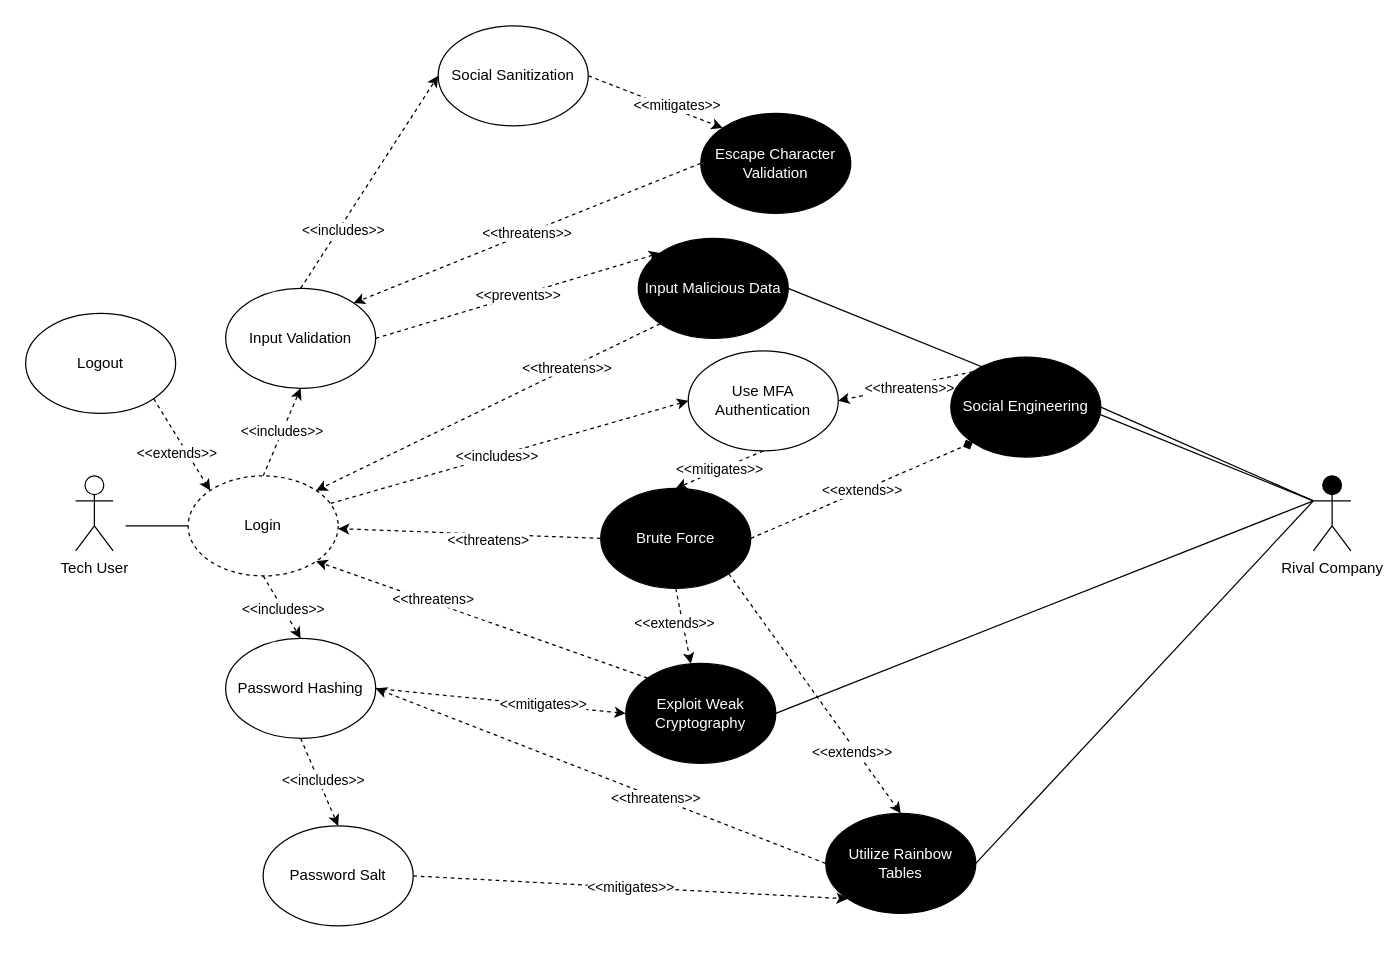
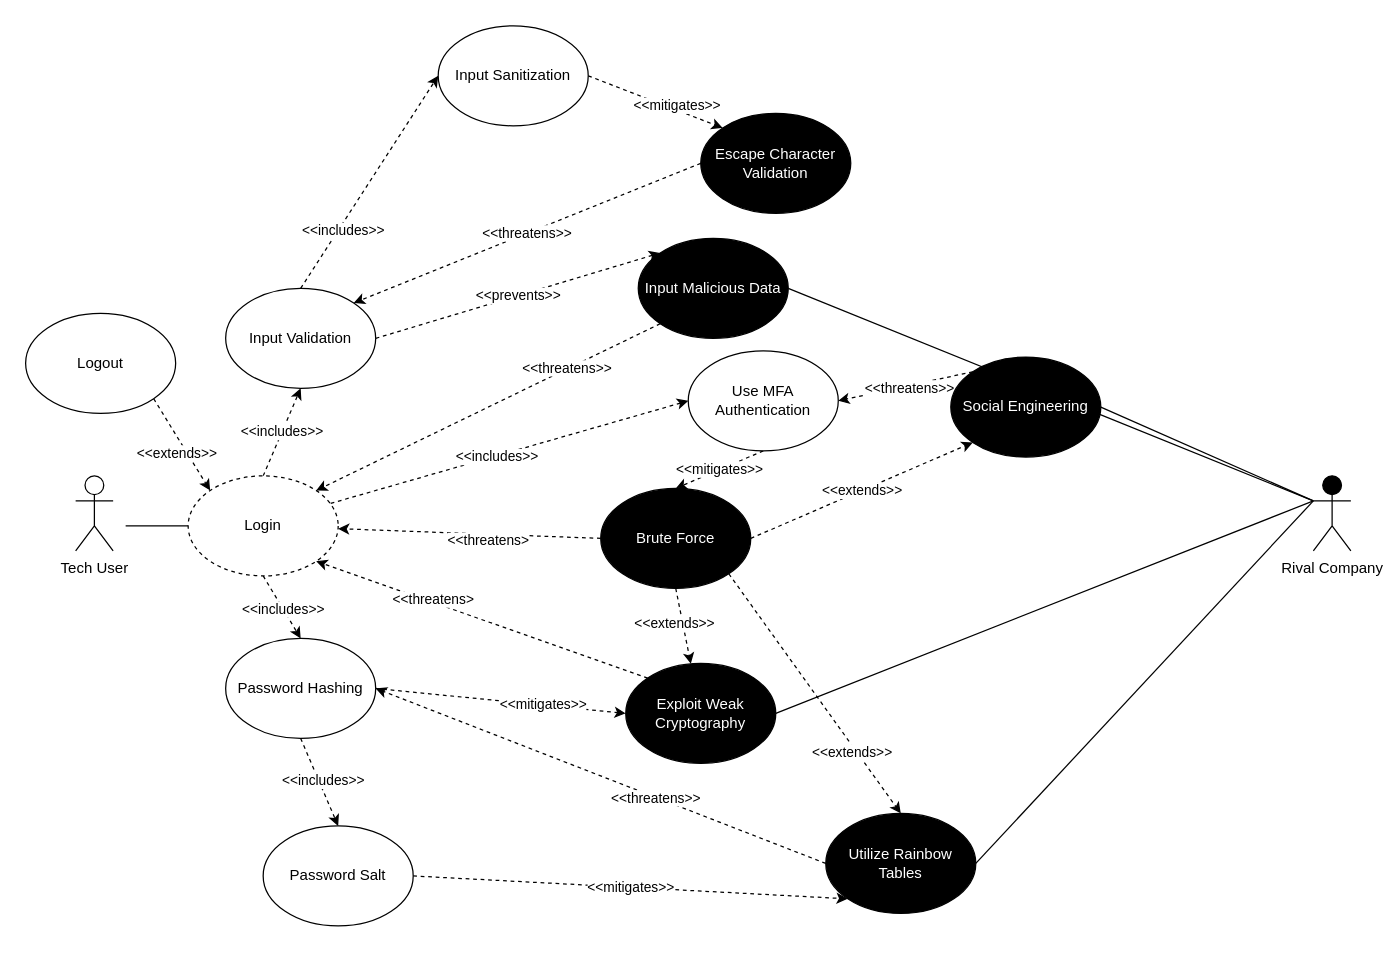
  <mxCell id="0" />
  <mxCell id="1" parent="0" />
  <mxCell id="2" value="Rival Company" style="shape=umlActor;verticalLabelPosition=bottom;verticalAlign=top;html=1;outlineConnect=0;fillColor=#000000;" parent="1" vertex="1"><mxGeometry x="1050" y="380" width="30" height="60" as="geometry" /></mxCell>
  <mxCell id="3" value="Tech User" style="shape=umlActor;verticalLabelPosition=bottom;verticalAlign=top;html=1;outlineConnect=0;fillColor=#FFFFFF;" parent="1" vertex="1"><mxGeometry x="60" y="380" width="30" height="60" as="geometry" /></mxCell>
  <mxCell id="4" style="rounded=0;orthogonalLoop=1;jettySize=auto;html=1;exitX=0.5;exitY=1;exitDx=0;exitDy=0;entryX=0.5;entryY=0;entryDx=0;entryDy=0;dashed=1;" parent="1" source="8" target="20" edge="1"><mxGeometry relative="1" as="geometry" /></mxCell>
  <mxCell id="5" value="&amp;lt;&amp;lt;includes&amp;gt;&amp;gt;" style="edgeLabel;html=1;align=center;verticalAlign=middle;resizable=0;points=[];" parent="4" vertex="1" connectable="0"><mxGeometry x="0.05" relative="1" as="geometry"><mxPoint as="offset" /></mxGeometry></mxCell>
  <mxCell id="6" style="edgeStyle=none;rounded=0;orthogonalLoop=1;jettySize=auto;html=1;exitX=0;exitY=0.5;exitDx=0;exitDy=0;endArrow=none;endFill=0;" parent="1" source="8" edge="1"><mxGeometry relative="1" as="geometry"><mxPoint x="100" y="420" as="targetPoint" /></mxGeometry></mxCell>
  <mxCell id="7" value="&amp;lt;&amp;lt;includes&amp;gt;&amp;gt;" style="edgeStyle=none;rounded=0;orthogonalLoop=1;jettySize=auto;html=1;exitX=0.5;exitY=0;exitDx=0;exitDy=0;entryX=0.5;entryY=1;entryDx=0;entryDy=0;dashed=1;" edge="1" parent="1" source="8" target="15"><mxGeometry relative="1" as="geometry" /></mxCell>
  <mxCell id="8" value="Login" style="ellipse;whiteSpace=wrap;html=1;fillColor=#FFFFFF;dashed=1;" parent="1" vertex="1"><mxGeometry x="150" y="380" width="120" height="80" as="geometry" /></mxCell>
  <mxCell id="9" style="edgeStyle=none;rounded=0;orthogonalLoop=1;jettySize=auto;html=1;exitX=1;exitY=0.5;exitDx=0;exitDy=0;entryX=0;entryY=0;entryDx=0;entryDy=0;dashed=1;" parent="1" source="11" target="24" edge="1"><mxGeometry relative="1" as="geometry" /></mxCell>
  <mxCell id="10" value="&lt;div&gt;&amp;lt;&amp;lt;mitigates&amp;gt;&amp;gt;&lt;/div&gt;" style="edgeLabel;html=1;align=center;verticalAlign=middle;resizable=0;points=[];" parent="9" vertex="1" connectable="0"><mxGeometry x="0.28" y="4" relative="1" as="geometry"><mxPoint as="offset" /></mxGeometry></mxCell>
- <mxCell id="11" value="&lt;div&gt;Social Sanitization&lt;/div&gt;" style="ellipse;whiteSpace=wrap;html=1;fillColor=#FFFFFF;" parent="1" vertex="1"><mxGeometry x="350" y="20" width="120" height="80" as="geometry" /></mxCell>
+ <mxCell id="11" value="&lt;div&gt;Input Sanitization&lt;/div&gt;" style="ellipse;whiteSpace=wrap;html=1;fillColor=#FFFFFF;" parent="1" vertex="1"><mxGeometry x="350" y="20" width="120" height="80" as="geometry" /></mxCell>
  <mxCell id="12" style="rounded=0;orthogonalLoop=1;jettySize=auto;html=1;exitX=0.5;exitY=0;exitDx=0;exitDy=0;entryX=0;entryY=0.5;entryDx=0;entryDy=0;dashed=1;" parent="1" source="15" target="11" edge="1"><mxGeometry relative="1" as="geometry" /></mxCell>
  <mxCell id="13" value="&amp;lt;&amp;lt;includes&amp;gt;&amp;gt;" style="edgeLabel;html=1;align=center;verticalAlign=middle;resizable=0;points=[];" parent="12" vertex="1" connectable="0"><mxGeometry x="-0.44" y="-3" relative="1" as="geometry"><mxPoint as="offset" /></mxGeometry></mxCell>
  <mxCell id="14" value="&amp;lt;&amp;lt;prevents&amp;gt;&amp;gt;" style="edgeStyle=none;rounded=0;orthogonalLoop=1;jettySize=auto;html=1;exitX=1;exitY=0.5;exitDx=0;exitDy=0;entryX=0;entryY=0;entryDx=0;entryDy=0;dashed=1;" parent="1" source="15" target="28" edge="1"><mxGeometry relative="1" as="geometry" /></mxCell>
  <mxCell id="15" value="&lt;div&gt;Input Validation&lt;br&gt;&lt;/div&gt;" style="ellipse;whiteSpace=wrap;html=1;fillColor=#FFFFFF;" parent="1" vertex="1"><mxGeometry x="180" y="230" width="120" height="80" as="geometry" /></mxCell>
  <mxCell id="16" style="rounded=0;orthogonalLoop=1;jettySize=auto;html=1;exitX=0.5;exitY=1;exitDx=0;exitDy=0;entryX=0.5;entryY=0;entryDx=0;entryDy=0;dashed=1;" parent="1" source="20" target="22" edge="1"><mxGeometry relative="1" as="geometry" /></mxCell>
  <mxCell id="17" value="&lt;div&gt;&amp;lt;&amp;lt;includes&amp;gt;&amp;gt;&lt;/div&gt;" style="edgeLabel;html=1;align=center;verticalAlign=middle;resizable=0;points=[];" parent="16" vertex="1" connectable="0"><mxGeometry y="3" relative="1" as="geometry"><mxPoint as="offset" /></mxGeometry></mxCell>
  <mxCell id="18" style="edgeStyle=none;rounded=0;orthogonalLoop=1;jettySize=auto;html=1;exitX=1;exitY=0.5;exitDx=0;exitDy=0;entryX=0;entryY=0.5;entryDx=0;entryDy=0;dashed=1;" parent="1" source="20" target="32" edge="1"><mxGeometry relative="1" as="geometry" /></mxCell>
  <mxCell id="19" value="&amp;lt;&amp;lt;mitigates&amp;gt;&amp;gt;" style="edgeLabel;html=1;align=center;verticalAlign=middle;resizable=0;points=[];" parent="18" vertex="1" connectable="0"><mxGeometry x="0.338" y="1" relative="1" as="geometry"><mxPoint as="offset" /></mxGeometry></mxCell>
  <mxCell id="20" value="Password Hashing" style="ellipse;whiteSpace=wrap;html=1;fillColor=#FFFFFF;" parent="1" vertex="1"><mxGeometry x="180" y="510" width="120" height="80" as="geometry" /></mxCell>
  <mxCell id="21" value="&lt;div&gt;&amp;lt;&amp;lt;mitigates&amp;gt;&amp;gt;&lt;/div&gt;" style="edgeStyle=none;rounded=0;orthogonalLoop=1;jettySize=auto;html=1;exitX=1;exitY=0.5;exitDx=0;exitDy=0;entryX=0;entryY=1;entryDx=0;entryDy=0;dashed=1;" parent="1" source="22" target="36" edge="1"><mxGeometry relative="1" as="geometry" /></mxCell>
  <mxCell id="22" value="Password Salt" style="ellipse;whiteSpace=wrap;html=1;fillColor=#FFFFFF;" parent="1" vertex="1"><mxGeometry x="210" y="660" width="120" height="80" as="geometry" /></mxCell>
  <mxCell id="23" value="&amp;lt;&amp;lt;threatens&amp;gt;&amp;gt;" style="edgeStyle=none;rounded=0;orthogonalLoop=1;jettySize=auto;html=1;exitX=0;exitY=0.5;exitDx=0;exitDy=0;entryX=1;entryY=0;entryDx=0;entryDy=0;dashed=1;" parent="1" source="24" target="15" edge="1"><mxGeometry relative="1" as="geometry" /></mxCell>
  <mxCell id="24" value="Escape Character Validation" style="ellipse;whiteSpace=wrap;html=1;fillColor=#000000;fontColor=#FFFFFF;" parent="1" vertex="1"><mxGeometry x="560" y="90" width="120" height="80" as="geometry" /></mxCell>
  <mxCell id="25" style="edgeStyle=none;rounded=0;orthogonalLoop=1;jettySize=auto;html=1;exitX=0;exitY=1;exitDx=0;exitDy=0;entryX=1;entryY=0;entryDx=0;entryDy=0;dashed=1;" parent="1" source="28" target="8" edge="1"><mxGeometry relative="1" as="geometry"><mxPoint x="292.426" y="251.716" as="targetPoint" /></mxGeometry></mxCell>
  <mxCell id="26" value="&amp;lt;&amp;lt;threatens&amp;gt;&amp;gt;" style="edgeLabel;html=1;align=center;verticalAlign=middle;resizable=0;points=[];" parent="25" vertex="1" connectable="0"><mxGeometry x="-0.454" y="-1" relative="1" as="geometry"><mxPoint as="offset" /></mxGeometry></mxCell>
  <mxCell id="27" style="edgeStyle=none;rounded=0;orthogonalLoop=1;jettySize=auto;html=1;exitX=1;exitY=0.5;exitDx=0;exitDy=0;entryX=0;entryY=0.333;entryDx=0;entryDy=0;entryPerimeter=0;endArrow=none;endFill=0;" parent="1" source="28" target="2" edge="1"><mxGeometry relative="1" as="geometry" /></mxCell>
  <mxCell id="28" value="Input Malicious Data" style="ellipse;whiteSpace=wrap;html=1;fillColor=#000000;fontColor=#FFFFFF;" parent="1" vertex="1"><mxGeometry x="510" y="190" width="120" height="80" as="geometry" /></mxCell>
  <mxCell id="29" style="edgeStyle=none;rounded=0;orthogonalLoop=1;jettySize=auto;html=1;exitX=0;exitY=0;exitDx=0;exitDy=0;dashed=1;entryX=1;entryY=1;entryDx=0;entryDy=0;" parent="1" source="32" target="8" edge="1"><mxGeometry relative="1" as="geometry"><mxPoint x="520" y="360" as="targetPoint" /></mxGeometry></mxCell>
  <mxCell id="30" value="&amp;lt;&amp;lt;threatens&amp;gt;" style="edgeLabel;html=1;align=center;verticalAlign=middle;resizable=0;points=[];" parent="29" vertex="1" connectable="0"><mxGeometry x="0.14" y="2" relative="1" as="geometry"><mxPoint x="-21" y="-12" as="offset" /></mxGeometry></mxCell>
  <mxCell id="31" style="edgeStyle=none;rounded=0;orthogonalLoop=1;jettySize=auto;html=1;exitX=1;exitY=0.5;exitDx=0;exitDy=0;endArrow=none;endFill=0;" parent="1" source="32" edge="1"><mxGeometry relative="1" as="geometry"><mxPoint x="1050" y="400" as="targetPoint" /></mxGeometry></mxCell>
  <mxCell id="32" value="Exploit Weak Cryptography" style="ellipse;whiteSpace=wrap;html=1;fillColor=#000000;fontColor=#FFFFFF;" parent="1" vertex="1"><mxGeometry x="500" y="530" width="120" height="80" as="geometry" /></mxCell>
  <mxCell id="33" style="edgeStyle=none;rounded=0;orthogonalLoop=1;jettySize=auto;html=1;exitX=0;exitY=0.5;exitDx=0;exitDy=0;dashed=1;" parent="1" source="36" edge="1"><mxGeometry relative="1" as="geometry"><mxPoint x="300" y="550" as="targetPoint" /></mxGeometry></mxCell>
  <mxCell id="34" value="&amp;lt;&amp;lt;threatens&amp;gt;&amp;gt;" style="edgeLabel;html=1;align=center;verticalAlign=middle;resizable=0;points=[];" parent="33" vertex="1" connectable="0"><mxGeometry x="-0.245" relative="1" as="geometry"><mxPoint as="offset" /></mxGeometry></mxCell>
  <mxCell id="35" style="edgeStyle=none;rounded=0;orthogonalLoop=1;jettySize=auto;html=1;exitX=1;exitY=0.5;exitDx=0;exitDy=0;endArrow=none;endFill=0;" parent="1" source="36" edge="1"><mxGeometry relative="1" as="geometry"><mxPoint x="1050" y="400" as="targetPoint" /></mxGeometry></mxCell>
  <mxCell id="36" value="Utilize Rainbow Tables" style="ellipse;whiteSpace=wrap;html=1;fillColor=#000000;fontColor=#FFFFFF;" parent="1" vertex="1"><mxGeometry x="660" y="650" width="120" height="80" as="geometry" /></mxCell>
  <mxCell id="37" style="rounded=0;orthogonalLoop=1;jettySize=auto;html=1;exitX=1;exitY=1;exitDx=0;exitDy=0;entryX=0;entryY=0;entryDx=0;entryDy=0;dashed=1;" parent="1" source="39" target="8" edge="1"><mxGeometry relative="1" as="geometry" /></mxCell>
  <mxCell id="38" value="&amp;lt;&amp;lt;extends&amp;gt;&amp;gt;" style="edgeLabel;html=1;align=center;verticalAlign=middle;resizable=0;points=[];" parent="37" vertex="1" connectable="0"><mxGeometry x="0.077" y="-7" relative="1" as="geometry"><mxPoint as="offset" /></mxGeometry></mxCell>
  <mxCell id="39" value="Logout" style="ellipse;whiteSpace=wrap;html=1;fillColor=#FFFFFF;" parent="1" vertex="1"><mxGeometry x="20" y="250" width="120" height="80" as="geometry" /></mxCell>
  <mxCell id="40" value="&amp;lt;&amp;lt;mitigates&amp;gt;&amp;gt;" style="edgeStyle=none;rounded=0;orthogonalLoop=1;jettySize=auto;html=1;exitX=0.5;exitY=1;exitDx=0;exitDy=0;entryX=0.5;entryY=0;entryDx=0;entryDy=0;dashed=1;" edge="1" parent="1" source="41" target="56"><mxGeometry relative="1" as="geometry" /></mxCell>
  <mxCell id="41" value="Use MFA Authentication" style="ellipse;whiteSpace=wrap;html=1;fillColor=#FFFFFF;" parent="1" vertex="1"><mxGeometry x="550" y="280" width="120" height="80" as="geometry" /></mxCell>
  <mxCell id="42" style="edgeStyle=none;rounded=0;orthogonalLoop=1;jettySize=auto;html=1;exitX=0;exitY=1;exitDx=0;exitDy=0;dashed=1;" parent="1" edge="1"><mxGeometry relative="1" as="geometry"><mxPoint x="347.574" y="388.284" as="sourcePoint" /><mxPoint x="347.574" y="388.284" as="targetPoint" /></mxGeometry></mxCell>
  <mxCell id="43" style="edgeStyle=none;rounded=0;orthogonalLoop=1;jettySize=auto;html=1;exitX=1;exitY=0.5;exitDx=0;exitDy=0;endArrow=none;endFill=0;" parent="1" source="46" edge="1"><mxGeometry relative="1" as="geometry"><mxPoint x="1050" y="400" as="targetPoint" /></mxGeometry></mxCell>
  <mxCell id="44" style="edgeStyle=none;rounded=0;orthogonalLoop=1;jettySize=auto;html=1;exitX=0;exitY=0;exitDx=0;exitDy=0;entryX=1;entryY=0.5;entryDx=0;entryDy=0;dashed=1;" edge="1" parent="1" source="46" target="41"><mxGeometry relative="1" as="geometry" /></mxCell>
  <mxCell id="45" value="&amp;lt;&amp;lt;threatens&amp;gt;&amp;gt;" style="edgeLabel;html=1;align=center;verticalAlign=middle;resizable=0;points=[];" vertex="1" connectable="0" parent="44"><mxGeometry x="-0.044" y="2" relative="1" as="geometry"><mxPoint as="offset" /></mxGeometry></mxCell>
  <mxCell id="46" value="Social Engineering" style="ellipse;whiteSpace=wrap;html=1;fillColor=#000000;fontColor=#FFFFFF;" parent="1" vertex="1"><mxGeometry x="760" y="285" width="120" height="80" as="geometry" /></mxCell>
  <mxCell id="47" style="rounded=0;orthogonalLoop=1;jettySize=auto;html=1;entryX=0;entryY=0.5;entryDx=0;entryDy=0;dashed=1;exitX=0.95;exitY=0.275;exitDx=0;exitDy=0;exitPerimeter=0;" edge="1" parent="1" source="8" target="41"><mxGeometry relative="1" as="geometry"><mxPoint x="260" y="390" as="sourcePoint" /></mxGeometry></mxCell>
  <mxCell id="48" value="&amp;lt;&amp;lt;includes&amp;gt;&amp;gt;" style="edgeLabel;html=1;align=center;verticalAlign=middle;resizable=0;points=[];" vertex="1" connectable="0" parent="47"><mxGeometry x="-0.075" y="-1" relative="1" as="geometry"><mxPoint as="offset" /></mxGeometry></mxCell>
  <mxCell id="49" style="edgeStyle=none;rounded=0;orthogonalLoop=1;jettySize=auto;html=1;exitX=0.5;exitY=1;exitDx=0;exitDy=0;dashed=1;" edge="1" parent="1" source="56" target="32"><mxGeometry relative="1" as="geometry" /></mxCell>
  <mxCell id="50" value="&amp;lt;&amp;lt;extends&amp;gt;&amp;gt;" style="edgeLabel;html=1;align=center;verticalAlign=middle;resizable=0;points=[];" vertex="1" connectable="0" parent="49"><mxGeometry x="-0.163" y="-5" relative="1" as="geometry"><mxPoint x="-2" y="1" as="offset" /></mxGeometry></mxCell>
  <mxCell id="51" style="edgeStyle=none;rounded=0;orthogonalLoop=1;jettySize=auto;html=1;exitX=0;exitY=0.5;exitDx=0;exitDy=0;dashed=1;" edge="1" parent="1" source="56" target="8"><mxGeometry relative="1" as="geometry"><mxPoint x="350" y="400" as="targetPoint" /></mxGeometry></mxCell>
  <mxCell id="52" value="&amp;lt;&amp;lt;threatens&amp;gt;" style="edgeLabel;html=1;align=center;verticalAlign=middle;resizable=0;points=[];" vertex="1" connectable="0" parent="51"><mxGeometry x="-0.574" y="2" relative="1" as="geometry"><mxPoint x="-45" y="1" as="offset" /></mxGeometry></mxCell>
  <mxCell id="53" style="edgeStyle=none;rounded=0;orthogonalLoop=1;jettySize=auto;html=1;exitX=1;exitY=1;exitDx=0;exitDy=0;entryX=0.5;entryY=0;entryDx=0;entryDy=0;dashed=1;" edge="1" parent="1" source="56" target="36"><mxGeometry relative="1" as="geometry" /></mxCell>
  <mxCell id="54" value="&amp;lt;&amp;lt;extends&amp;gt;&amp;gt;" style="edgeLabel;html=1;align=center;verticalAlign=middle;resizable=0;points=[];" vertex="1" connectable="0" parent="53"><mxGeometry x="0.177" y="2" relative="1" as="geometry"><mxPoint x="15" y="30" as="offset" /></mxGeometry></mxCell>
- <mxCell id="55" value="&amp;lt;&amp;lt;extends&amp;gt;&amp;gt;" style="edgeStyle=none;rounded=0;orthogonalLoop=1;jettySize=auto;html=1;exitX=1;exitY=0.5;exitDx=0;exitDy=0;entryX=0;entryY=1;entryDx=0;entryDy=0;dashed=1;endArrow=diamond;" edge="1" parent="1" source="56" target="46"><mxGeometry relative="1" as="geometry" /></mxCell>
+ <mxCell id="55" value="&amp;lt;&amp;lt;extends&amp;gt;&amp;gt;" style="edgeStyle=none;rounded=0;orthogonalLoop=1;jettySize=auto;html=1;exitX=1;exitY=0.5;exitDx=0;exitDy=0;entryX=0;entryY=1;entryDx=0;entryDy=0;dashed=1;" edge="1" parent="1" source="56" target="46"><mxGeometry relative="1" as="geometry" /></mxCell>
  <mxCell id="56" value="Brute Force" style="ellipse;whiteSpace=wrap;html=1;fillColor=#000000;fontColor=#FFFFFF;" vertex="1" parent="1"><mxGeometry x="480" y="390" width="120" height="80" as="geometry" /></mxCell>
